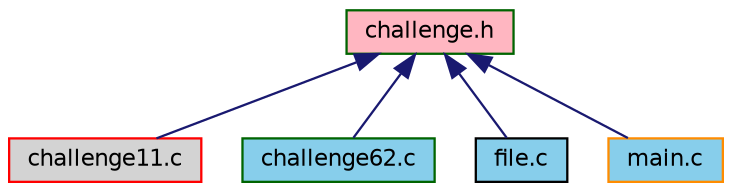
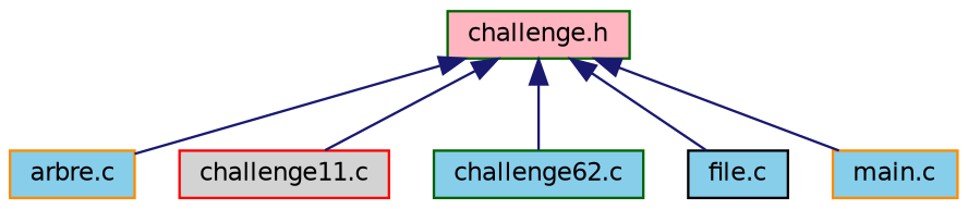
  digraph {
    node [color=darkgreen fillcolor=skyblue fontname=Helvetica fontsize=10 shape=record style=filled]
    edge [color=midnightblue dir=back fontname=Helvetica fontsize=10 labelfontname=Helvetica labelfontsize=10 style=solid]
    n1 [fillcolor=lightpink fontcolor=black height=0.2 label="challenge.h" width=0.4]
+   n2 [color=darkorange height=0.2 label="arbre.c" width=0.4]
    n3 [color=red fillcolor=lightgrey height=0.2 label="challenge11.c" width=0.4]
    n4 [height=0.2 label="challenge62.c" width=0.4]
    n5 [color=black height=0.2 label="file.c" width=0.4]
    n6 [color=darkorange height=0.2 label="main.c" width=0.4]
+   n1 -> n2
    n1 -> n3
    n1 -> n4
    n1 -> n5
    n1 -> n6
  }
